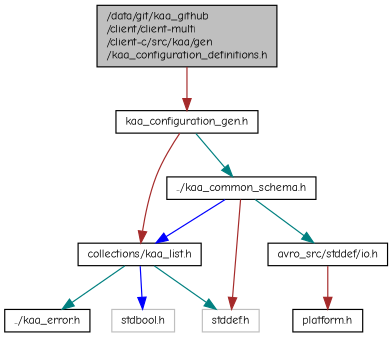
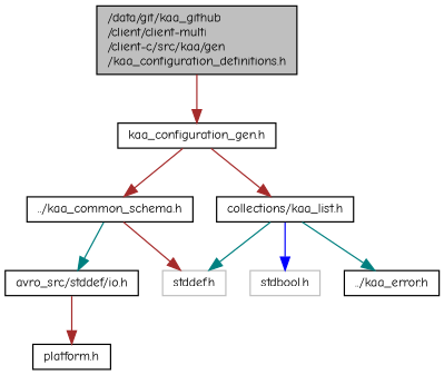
  digraph {
    fontname="Comic Neue"
    node [color=black fontname="Comic Neue" fontsize=10 shape=record]
    edge [color=brown fontname="Comic Neue" fontsize=10 labelfontname=FreeSans labelfontsize=10 style=solid]
    n1 [fillcolor=grey75 fontcolor=black height=0.2 label="/data/git/kaa_github\l/client/client-multi\l/client-c/src/kaa/gen\l/kaa_configuration_definitions.h" style=filled width=0.4]
    n2 [height=0.2 label="kaa_configuration_gen.h" width=0.4]
    n3 [height=0.2 label="../kaa_common_schema.h" width=0.4]
    n4 [height=0.2 label="collections/kaa_list.h" width=0.4]
    n5 [color=grey75 height=0.2 label="stddef.h" width=0.4]
    n6 [height=0.2 label="avro_src/stddef/io.h" width=0.4]
    n7 [color=grey75 height=0.2 label="stdbool.h" width=0.4]
    n8 [height=0.2 label="../kaa_error.h" width=0.4]
    n9 [height=0.2 label="platform.h" width=0.4]
    n1 -> n2
-   n2 -> n3 [color=teal]
+   n2 -> n3
    n2 -> n4
-   n3 -> n4 [color=blue]
    n3 -> n5
    n3 -> n6 [color=teal]
    n4 -> n5 [color=teal]
    n4 -> n7 [color=blue]
    n4 -> n8 [color=teal]
    n6 -> n9
  }
